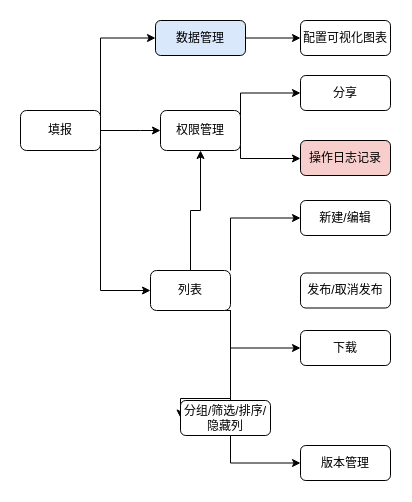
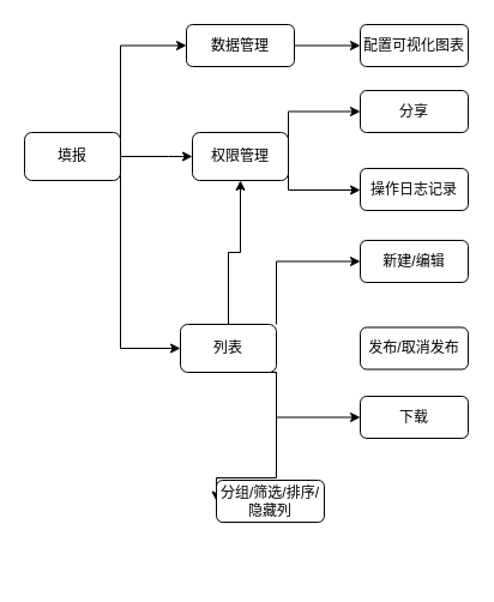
  <mxCell id="0" />
  <mxCell id="1" parent="0" />
  <mxCell id="2" style="edgeStyle=orthogonalEdgeStyle;rounded=0;orthogonalLoop=1;jettySize=auto;html=1;exitX=1;exitY=0.5;exitDx=0;exitDy=0;entryX=0;entryY=0.5;entryDx=0;entryDy=0;" edge="1" parent="1" source="5" target="14"><mxGeometry relative="1" as="geometry"><Array as="points"><mxPoint x="140" y="130" /><mxPoint x="140" y="130" /></Array></mxGeometry></mxCell>
  <mxCell id="3" style="edgeStyle=orthogonalEdgeStyle;rounded=0;orthogonalLoop=1;jettySize=auto;html=1;entryX=0;entryY=0.5;entryDx=0;entryDy=0;exitX=1;exitY=0.75;exitDx=0;exitDy=0;" edge="1" parent="1" source="5" target="11"><mxGeometry x="0.037" y="-15" relative="1" as="geometry"><mxPoint x="80" y="180" as="targetPoint" /><Array as="points"><mxPoint x="100" y="290" /><mxPoint x="150" y="290" /></Array><mxPoint as="offset" /></mxGeometry></mxCell>
  <mxCell id="4" style="edgeStyle=orthogonalEdgeStyle;rounded=0;orthogonalLoop=1;jettySize=auto;html=1;exitX=1;exitY=0.25;exitDx=0;exitDy=0;entryX=0;entryY=0.5;entryDx=0;entryDy=0;" edge="1" parent="1" source="5" target="16"><mxGeometry relative="1" as="geometry"><Array as="points"><mxPoint x="100" y="38" /></Array></mxGeometry></mxCell>
  <mxCell id="5" value="填报" style="rounded=1;whiteSpace=wrap;html=1;fontSize=12;glass=0;strokeWidth=1;shadow=0;" parent="1" vertex="1"><mxGeometry x="20" y="110" width="80" height="40" as="geometry" /></mxCell>
  <mxCell id="6" style="edgeStyle=orthogonalEdgeStyle;rounded=0;orthogonalLoop=1;jettySize=auto;html=1;entryX=0;entryY=0.5;entryDx=0;entryDy=0;" edge="1" parent="1" source="11" target="20"><mxGeometry relative="1" as="geometry"><Array as="points"><mxPoint x="230" y="218" /></Array></mxGeometry></mxCell>
  <mxCell id="7" style="edgeStyle=orthogonalEdgeStyle;rounded=0;orthogonalLoop=1;jettySize=auto;html=1;" edge="1" parent="1" source="11" target="14"><mxGeometry relative="1" as="geometry" /></mxCell>
  <mxCell id="8" style="edgeStyle=orthogonalEdgeStyle;rounded=0;orthogonalLoop=1;jettySize=auto;html=1;entryX=0;entryY=0.5;entryDx=0;entryDy=0;" edge="1" parent="1" source="11" target="22"><mxGeometry relative="1" as="geometry"><Array as="points"><mxPoint x="230" y="348" /></Array></mxGeometry></mxCell>
  <mxCell id="9" style="edgeStyle=orthogonalEdgeStyle;rounded=0;orthogonalLoop=1;jettySize=auto;html=1;exitX=0.5;exitY=1;exitDx=0;exitDy=0;entryX=0;entryY=0.5;entryDx=0;entryDy=0;" edge="1" parent="1" source="11" target="23"><mxGeometry relative="1" as="geometry"><Array as="points"><mxPoint x="230" y="310" /><mxPoint x="230" y="398" /></Array></mxGeometry></mxCell>
- <mxCell id="10" style="edgeStyle=orthogonalEdgeStyle;rounded=0;orthogonalLoop=1;jettySize=auto;html=1;exitX=0.5;exitY=1;exitDx=0;exitDy=0;entryX=0;entryY=0.5;entryDx=0;entryDy=0;" edge="1" parent="1" source="11" target="24"><mxGeometry relative="1" as="geometry"><Array as="points"><mxPoint x="230" y="310" /><mxPoint x="230" y="463" /></Array></mxGeometry></mxCell>
  <mxCell id="11" value="列表" style="rounded=1;whiteSpace=wrap;html=1;fontSize=12;glass=0;strokeWidth=1;shadow=0;" parent="1" vertex="1"><mxGeometry x="150" y="270" width="80" height="40" as="geometry" /></mxCell>
  <mxCell id="12" style="edgeStyle=orthogonalEdgeStyle;rounded=0;orthogonalLoop=1;jettySize=auto;html=1;exitX=1;exitY=0.5;exitDx=0;exitDy=0;entryX=0;entryY=0.5;entryDx=0;entryDy=0;" edge="1" parent="1" source="14" target="18"><mxGeometry relative="1" as="geometry"><mxPoint x="300" y="130" as="targetPoint" /><Array as="points"><mxPoint x="240" y="93" /></Array></mxGeometry></mxCell>
  <mxCell id="13" style="edgeStyle=orthogonalEdgeStyle;rounded=0;orthogonalLoop=1;jettySize=auto;html=1;exitX=1;exitY=0.5;exitDx=0;exitDy=0;" edge="1" parent="1" source="14" target="19"><mxGeometry relative="1" as="geometry"><Array as="points"><mxPoint x="240" y="158" /></Array></mxGeometry></mxCell>
  <mxCell id="14" value="权限管理" style="rounded=1;whiteSpace=wrap;html=1;fontSize=12;glass=0;strokeWidth=1;shadow=0;" vertex="1" parent="1"><mxGeometry x="160" y="110" width="80" height="40" as="geometry" /></mxCell>
  <mxCell id="15" style="edgeStyle=orthogonalEdgeStyle;rounded=0;orthogonalLoop=1;jettySize=auto;html=1;exitX=1;exitY=0.5;exitDx=0;exitDy=0;" edge="1" parent="1" source="16" target="17"><mxGeometry relative="1" as="geometry" /></mxCell>
- <mxCell id="16" value="数据管理" style="rounded=1;whiteSpace=wrap;html=1;fontSize=12;glass=0;strokeWidth=1;shadow=0;fillColor=#dae8fc;" vertex="1" parent="1"><mxGeometry x="155" y="20" width="90" height="35" as="geometry" /></mxCell>
+ <mxCell id="16" value="数据管理" style="rounded=1;whiteSpace=wrap;html=1;fontSize=12;glass=0;strokeWidth=1;shadow=0;" vertex="1" parent="1"><mxGeometry x="155" y="20" width="90" height="35" as="geometry" /></mxCell>
  <mxCell id="17" value="配置可视化图表" style="rounded=1;whiteSpace=wrap;html=1;fontSize=12;glass=0;strokeWidth=1;shadow=0;" vertex="1" parent="1"><mxGeometry x="300" y="20" width="90" height="35" as="geometry" /></mxCell>
  <mxCell id="18" value="分享" style="rounded=1;whiteSpace=wrap;html=1;fontSize=12;glass=0;strokeWidth=1;shadow=0;" vertex="1" parent="1"><mxGeometry x="300" y="75" width="90" height="35" as="geometry" /></mxCell>
- <mxCell id="19" value="操作日志记录" style="rounded=1;whiteSpace=wrap;html=1;fontSize=12;glass=0;strokeWidth=1;shadow=0;fillColor=#f8cecc;" vertex="1" parent="1"><mxGeometry x="300" y="140" width="90" height="35" as="geometry" /></mxCell>
+ <mxCell id="19" value="操作日志记录" style="rounded=1;whiteSpace=wrap;html=1;fontSize=12;glass=0;strokeWidth=1;shadow=0;" vertex="1" parent="1"><mxGeometry x="300" y="140" width="90" height="35" as="geometry" /></mxCell>
  <mxCell id="20" value="新建/编辑" style="rounded=1;whiteSpace=wrap;html=1;fontSize=12;glass=0;strokeWidth=1;shadow=0;" vertex="1" parent="1"><mxGeometry x="300" y="200" width="90" height="35" as="geometry" /></mxCell>
  <mxCell id="21" value="发布/取消发布" style="rounded=1;whiteSpace=wrap;html=1;fontSize=12;glass=0;strokeWidth=1;shadow=0;" vertex="1" parent="1"><mxGeometry x="300" y="272.5" width="90" height="35" as="geometry" /></mxCell>
  <mxCell id="22" value="下载" style="rounded=1;whiteSpace=wrap;html=1;fontSize=12;glass=0;strokeWidth=1;shadow=0;" vertex="1" parent="1"><mxGeometry x="300" y="330" width="90" height="35" as="geometry" /></mxCell>
  <mxCell id="23" value="分组/筛选/排序/隐藏列" style="rounded=1;whiteSpace=wrap;html=1;fontSize=12;glass=0;strokeWidth=1;shadow=0;" vertex="1" parent="1"><mxGeometry x="180" y="400" width="90" height="35" as="geometry" /></mxCell>
- <mxCell id="24" value="版本管理" style="rounded=1;whiteSpace=wrap;html=1;fontSize=12;glass=0;strokeWidth=1;shadow=0;" vertex="1" parent="1"><mxGeometry x="300" y="445" width="90" height="35" as="geometry" /></mxCell>
